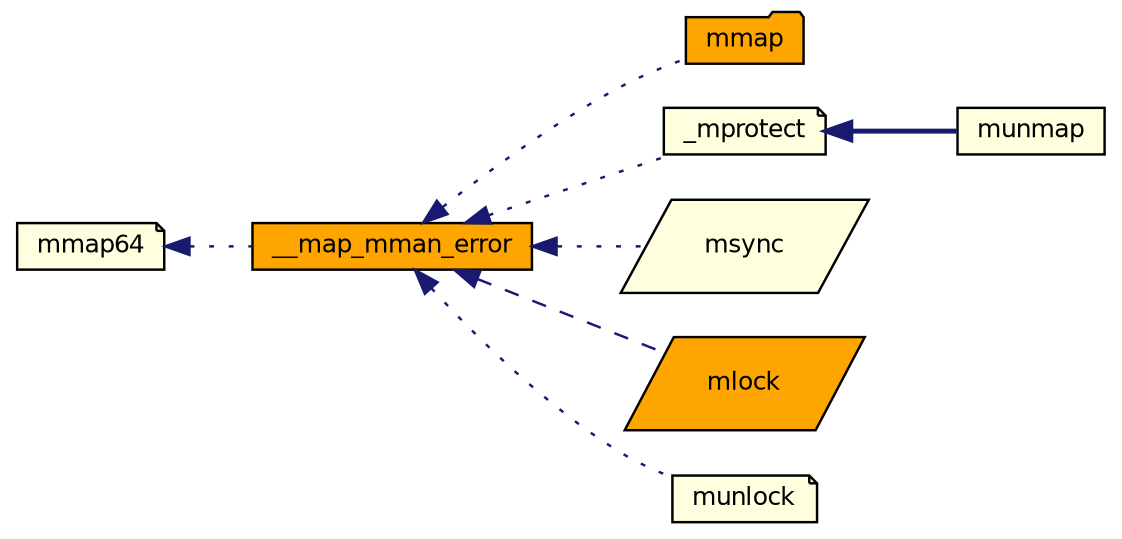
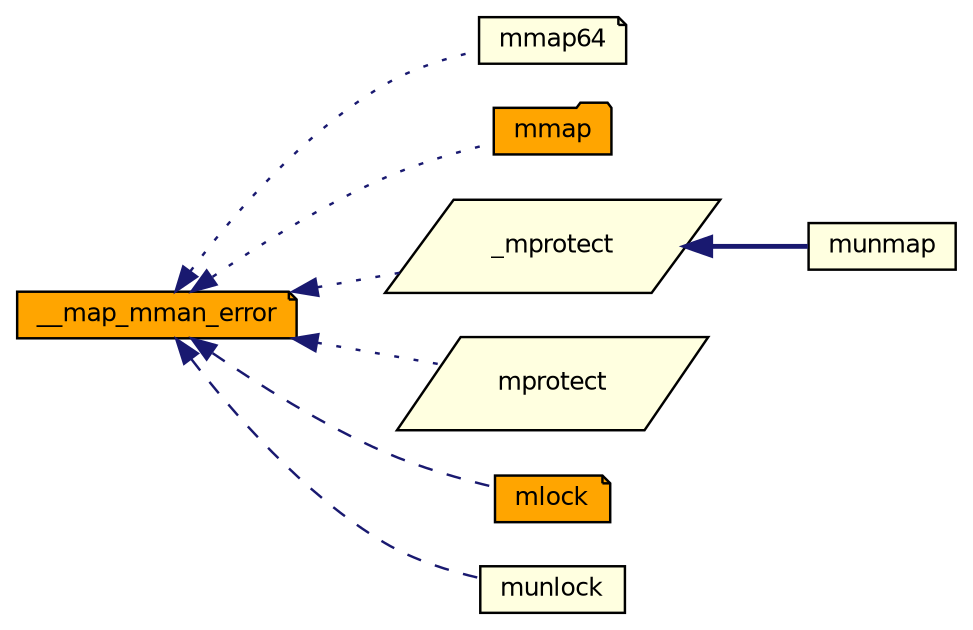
  digraph {
    rankdir=LR
    node [color=black fillcolor=lightyellow fontname=Helvetica fontsize=10 shape=note style=filled]
    edge [color=midnightblue dir=back fontname=Helvetica fontsize=10 labelfontname=Helvetica labelfontsize=10 style=dotted]
-   n1 [fillcolor=orange fontcolor=black height=0.2 label=__map_mman_error shape=box width=0.4]
+   n1 [fillcolor=orange fontcolor=black height=0.2 label=__map_mman_error width=0.4]
    n2 [height=0.2 label=mmap64 width=0.4]
    n3 [fillcolor=orange height=0.2 label=mmap shape=folder width=0.4]
-   n4 [height=0.2 label=_mprotect width=0.4]
-   n5 [height=0.2 label=msync shape=parallelogram width=0.4]
-   n6 [fillcolor=orange height=0.2 label=mlock shape=parallelogram width=0.4]
-   n7 [height=0.2 label=munlock width=0.4]
+   n4 [height=0.2 label=_mprotect shape=parallelogram width=0.4]
+   n5 [height=0.2 label=mprotect shape=parallelogram width=0.4]
+   n6 [fillcolor=orange height=0.2 label=mlock width=0.4]
+   n7 [height=0.2 label=munlock shape=box width=0.4]
    n8 [height=0.2 label=munmap shape=box width=0.4]
-   n2 -> n1
+   n1 -> n2
    n1 -> n3
    n1 -> n4
    n1 -> n5
    n1 -> n6 [style=dashed]
-   n1 -> n7
+   n1 -> n7 [style=dashed]
    n4 -> n8 [style=bold]
  }
